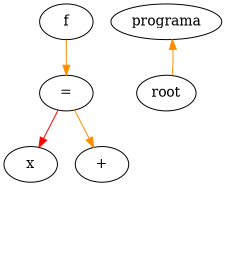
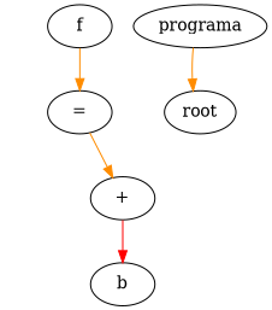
  digraph {
    edge [color=darkorange]
-   n1 [label=x]
+   n2 [label=b]
    n3 [label="+"]
    n4 [label="="]
    n5 [label=f]
    n6 [label=programa]
    n7 [label=root]
-   n4 -> n1 [color=red]
+   n3 -> n2 [color=red]
    n4 -> n3
    n5 -> n4
-   n7 -> n6
+   n6 -> n7
  }
